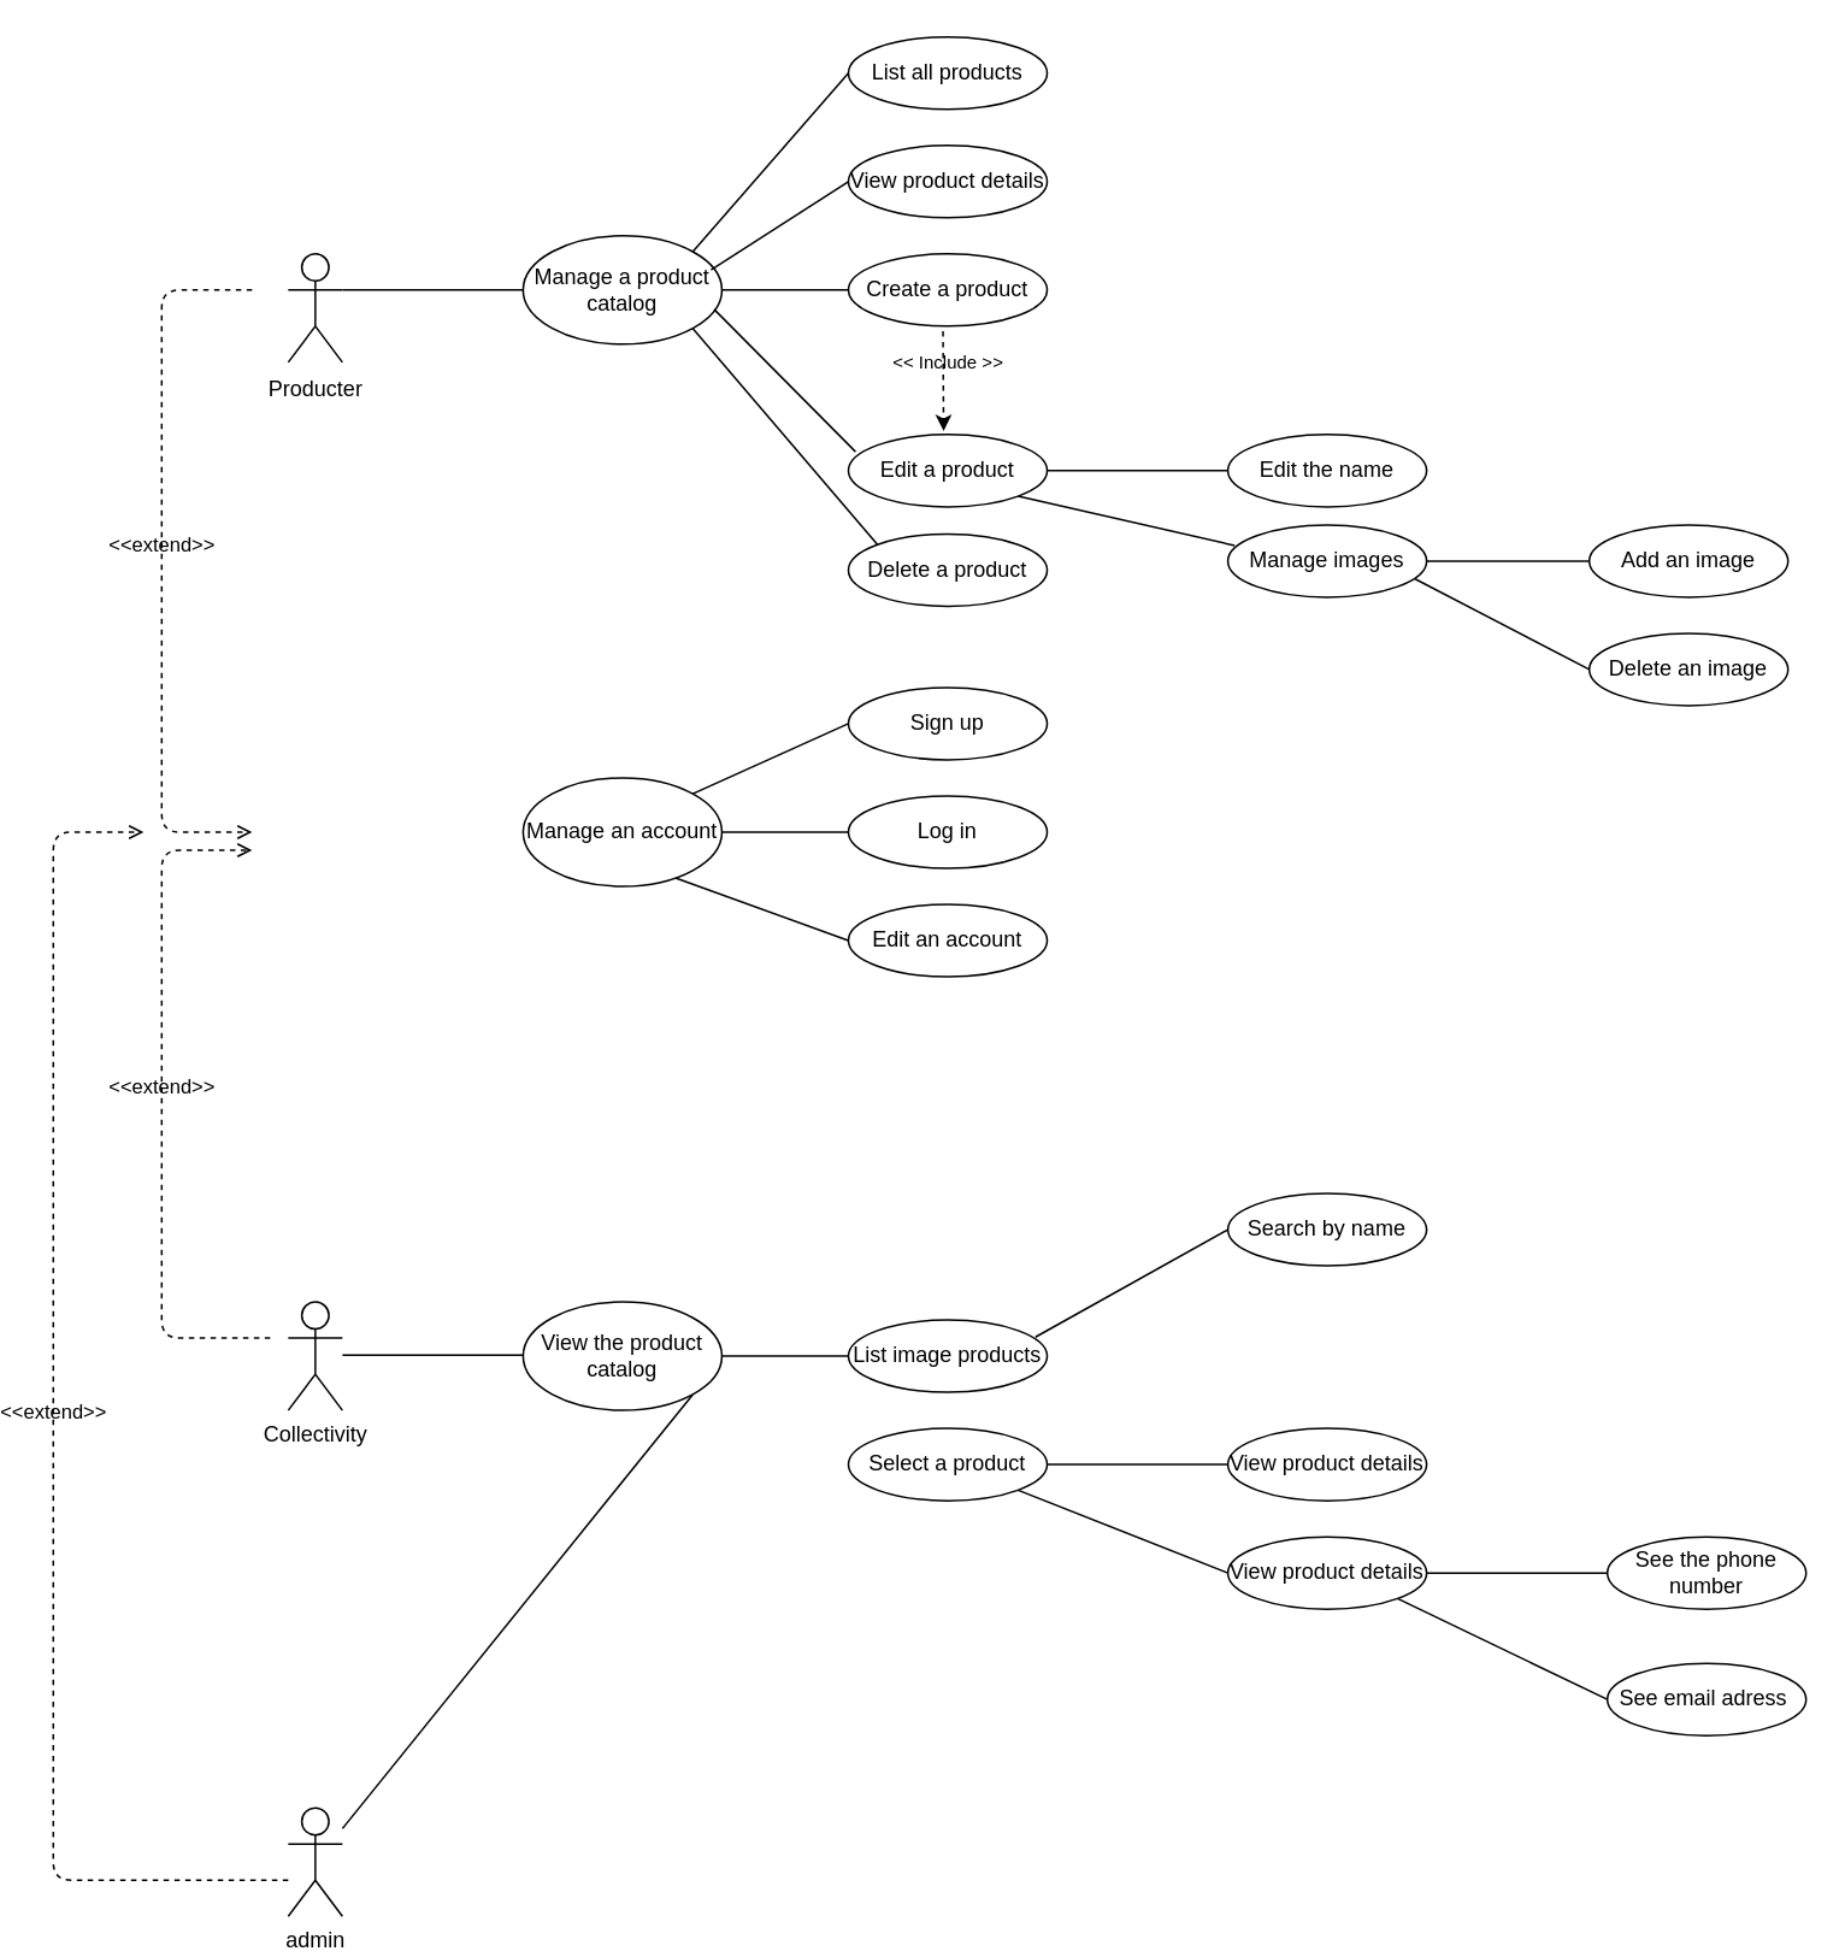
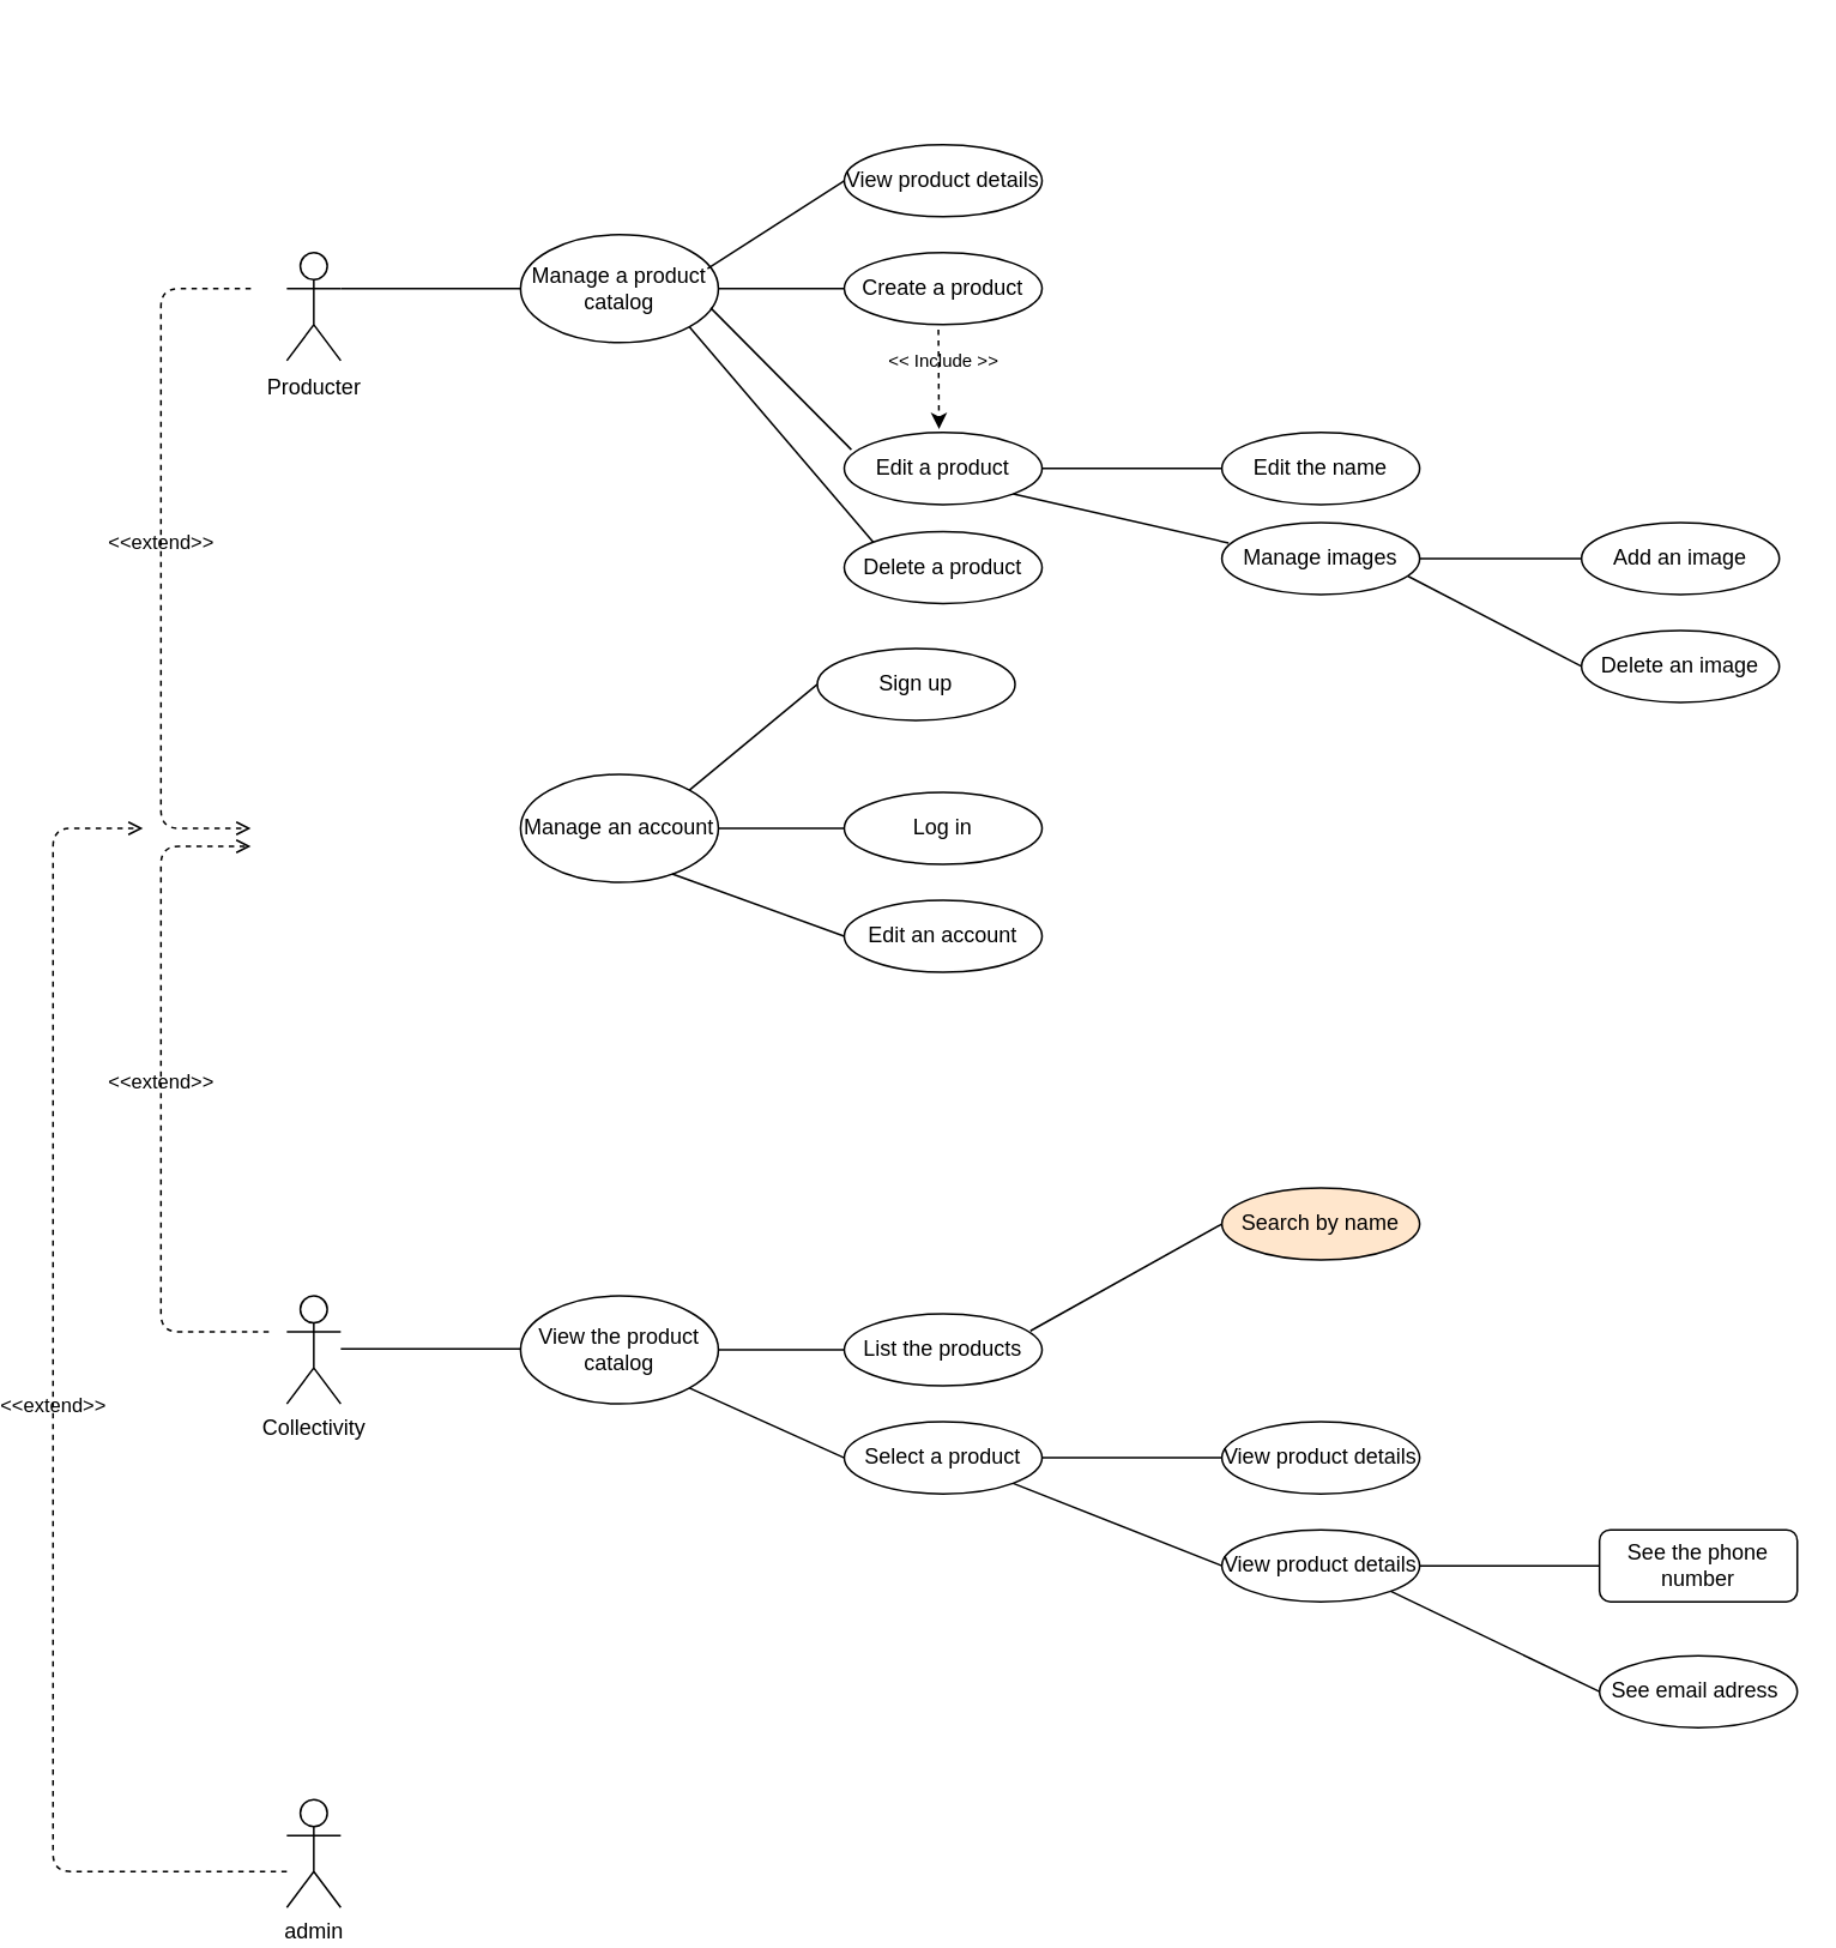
  <mxCell id="0" />
  <mxCell id="1" parent="0" />
  <mxCell id="2" value="" style="shape=umlActor;verticalLabelPosition=bottom;verticalAlign=top;html=1;outlineConnect=0;" parent="1" vertex="1"><mxGeometry x="150" y="140" width="30" height="60" as="geometry" /></mxCell>
  <mxCell id="3" value="Collectivity" style="shape=umlActor;verticalLabelPosition=bottom;verticalAlign=top;html=1;outlineConnect=0;" parent="1" vertex="1"><mxGeometry x="150" y="720" width="30" height="60" as="geometry" /></mxCell>
  <mxCell id="4" value="Producter" style="text;html=1;align=center;verticalAlign=middle;resizable=0;points=[];autosize=1;strokeColor=none;fillColor=none;" parent="1" vertex="1"><mxGeometry x="125" y="200" width="80" height="30" as="geometry" /></mxCell>
  <mxCell id="5" value="Manage an account" style="ellipse;whiteSpace=wrap;html=1;" parent="1" vertex="1"><mxGeometry x="280" y="430" width="110" height="60" as="geometry" /></mxCell>
  <mxCell id="6" value="" style="endArrow=none;html=1;exitX=1;exitY=0.333;exitDx=0;exitDy=0;exitPerimeter=0;" parent="1" source="2" edge="1"><mxGeometry width="50" height="50" relative="1" as="geometry"><mxPoint x="380" y="390" as="sourcePoint" /><mxPoint x="280" y="160" as="targetPoint" /></mxGeometry></mxCell>
  <mxCell id="7" value="Manage a product catalog" style="ellipse;whiteSpace=wrap;html=1;" parent="1" vertex="1"><mxGeometry x="280" y="130" width="110" height="60" as="geometry" /></mxCell>
  <mxCell id="8" value="View the product catalog" style="ellipse;whiteSpace=wrap;html=1;" parent="1" vertex="1"><mxGeometry x="280" y="720" width="110" height="60" as="geometry" /></mxCell>
  <mxCell id="9" value="" style="endArrow=none;html=1;exitX=1;exitY=0.333;exitDx=0;exitDy=0;exitPerimeter=0;" parent="1" edge="1"><mxGeometry width="50" height="50" relative="1" as="geometry"><mxPoint x="180" y="749.41" as="sourcePoint" /><mxPoint x="280" y="749.41" as="targetPoint" /></mxGeometry></mxCell>
- <mxCell id="10" value="" style="endArrow=none;html=1;exitX=1;exitY=0;exitDx=0;exitDy=0;entryX=0;entryY=0.5;entryDx=0;entryDy=0;" parent="1" source="7" target="11" edge="1"><mxGeometry width="50" height="50" relative="1" as="geometry"><mxPoint x="385" y="150" as="sourcePoint" /><mxPoint x="460" y="100" as="targetPoint" /></mxGeometry></mxCell>
- <mxCell id="11" value="List all products" style="ellipse;whiteSpace=wrap;html=1;" parent="1" vertex="1"><mxGeometry x="460" y="20" width="110" height="40" as="geometry" /></mxCell>
  <mxCell id="12" value="" style="endArrow=none;html=1;exitX=1;exitY=0;exitDx=0;exitDy=0;entryX=0;entryY=0.5;entryDx=0;entryDy=0;" parent="1" target="13" edge="1"><mxGeometry width="50" height="50" relative="1" as="geometry"><mxPoint x="383.961" y="148.825" as="sourcePoint" /><mxPoint x="470" y="140" as="targetPoint" /></mxGeometry></mxCell>
  <mxCell id="13" value="View product details" style="ellipse;whiteSpace=wrap;html=1;" parent="1" vertex="1"><mxGeometry x="460" y="80" width="110" height="40" as="geometry" /></mxCell>
  <mxCell id="14" value="" style="endArrow=none;html=1;exitX=1;exitY=0.5;exitDx=0;exitDy=0;entryX=0;entryY=0.5;entryDx=0;entryDy=0;" parent="1" source="7" target="15" edge="1"><mxGeometry width="50" height="50" relative="1" as="geometry"><mxPoint x="383.961" y="148.825" as="sourcePoint" /><mxPoint x="460" y="160" as="targetPoint" /></mxGeometry></mxCell>
  <mxCell id="15" value="Create a product" style="ellipse;whiteSpace=wrap;html=1;" parent="1" vertex="1"><mxGeometry x="460" y="140" width="110" height="40" as="geometry" /></mxCell>
  <mxCell id="16" value="" style="endArrow=none;html=1;entryX=0.036;entryY=0.238;entryDx=0;entryDy=0;entryPerimeter=0;exitX=0.961;exitY=0.678;exitDx=0;exitDy=0;exitPerimeter=0;" parent="1" source="7" target="17" edge="1"><mxGeometry width="50" height="50" relative="1" as="geometry"><mxPoint x="400" y="170" as="sourcePoint" /><mxPoint x="460" y="210" as="targetPoint" /></mxGeometry></mxCell>
  <mxCell id="17" value="Edit a product" style="ellipse;whiteSpace=wrap;html=1;" parent="1" vertex="1"><mxGeometry x="460" y="240" width="110" height="40" as="geometry" /></mxCell>
  <mxCell id="18" value="" style="endArrow=none;html=1;exitX=1;exitY=1;exitDx=0;exitDy=0;entryX=0;entryY=0;entryDx=0;entryDy=0;" parent="1" source="7" target="19" edge="1"><mxGeometry width="50" height="50" relative="1" as="geometry"><mxPoint x="387.093" y="189.309" as="sourcePoint" /><mxPoint x="440" y="250" as="targetPoint" /></mxGeometry></mxCell>
  <mxCell id="19" value="Delete a product" style="ellipse;whiteSpace=wrap;html=1;" parent="1" vertex="1"><mxGeometry x="460" y="295" width="110" height="40" as="geometry" /></mxCell>
  <mxCell id="20" value="" style="endArrow=none;html=1;entryX=0;entryY=0.5;entryDx=0;entryDy=0;" parent="1" source="17" target="21" edge="1"><mxGeometry width="50" height="50" relative="1" as="geometry"><mxPoint x="560" y="240" as="sourcePoint" /><mxPoint x="660" y="200" as="targetPoint" /></mxGeometry></mxCell>
  <mxCell id="21" value="Edit the name" style="ellipse;whiteSpace=wrap;html=1;" parent="1" vertex="1"><mxGeometry x="670" y="240" width="110" height="40" as="geometry" /></mxCell>
  <mxCell id="22" value="" style="endArrow=none;html=1;entryX=0.034;entryY=0.285;entryDx=0;entryDy=0;entryPerimeter=0;exitX=1;exitY=1;exitDx=0;exitDy=0;" parent="1" source="17" target="23" edge="1"><mxGeometry width="50" height="50" relative="1" as="geometry"><mxPoint x="560" y="240" as="sourcePoint" /><mxPoint x="640" y="260" as="targetPoint" /></mxGeometry></mxCell>
  <mxCell id="23" value="Manage images" style="ellipse;whiteSpace=wrap;html=1;" parent="1" vertex="1"><mxGeometry x="670" y="290" width="110" height="40" as="geometry" /></mxCell>
  <mxCell id="24" value="" style="endArrow=none;html=1;entryX=0;entryY=0.5;entryDx=0;entryDy=0;exitX=1;exitY=0.5;exitDx=0;exitDy=0;" parent="1" source="23" target="25" edge="1"><mxGeometry width="50" height="50" relative="1" as="geometry"><mxPoint x="790" y="300" as="sourcePoint" /><mxPoint x="870" y="299" as="targetPoint" /></mxGeometry></mxCell>
  <mxCell id="25" value="Add an image" style="ellipse;whiteSpace=wrap;html=1;" parent="1" vertex="1"><mxGeometry x="870" y="290" width="110" height="40" as="geometry" /></mxCell>
  <mxCell id="26" value="" style="endArrow=none;html=1;exitX=0.942;exitY=0.747;exitDx=0;exitDy=0;exitPerimeter=0;entryX=0;entryY=0.5;entryDx=0;entryDy=0;" parent="1" source="23" target="27" edge="1"><mxGeometry width="50" height="50" relative="1" as="geometry"><mxPoint x="790" y="310" as="sourcePoint" /><mxPoint x="870" y="350" as="targetPoint" /></mxGeometry></mxCell>
  <mxCell id="27" value="Delete an image" style="ellipse;whiteSpace=wrap;html=1;" parent="1" vertex="1"><mxGeometry x="870" y="350" width="110" height="40" as="geometry" /></mxCell>
  <mxCell id="28" value="&lt;font style=&quot;font-size: 10px;&quot;&gt;&amp;lt;&amp;lt; Include &amp;gt;&amp;gt;&lt;/font&gt;" style="text;html=1;align=center;verticalAlign=middle;resizable=0;points=[];autosize=1;strokeColor=none;fillColor=none;strokeWidth=0;spacing=0;" parent="1" vertex="1"><mxGeometry x="475" y="190" width="80" height="20" as="geometry" /></mxCell>
  <mxCell id="29" value="" style="endArrow=classic;html=1;fontSize=10;exitX=0.476;exitY=1.069;exitDx=0;exitDy=0;exitPerimeter=0;entryX=0.479;entryY=-0.049;entryDx=0;entryDy=0;entryPerimeter=0;dashed=1;" parent="1" source="15" target="17" edge="1"><mxGeometry width="50" height="50" relative="1" as="geometry"><mxPoint x="550" y="220" as="sourcePoint" /><mxPoint x="600" y="170" as="targetPoint" /></mxGeometry></mxCell>
  <mxCell id="30" value="" style="endArrow=none;html=1;entryX=0;entryY=0.5;entryDx=0;entryDy=0;exitX=1;exitY=0;exitDx=0;exitDy=0;" parent="1" source="5" target="31" edge="1"><mxGeometry width="50" height="50" relative="1" as="geometry"><mxPoint x="380" y="440" as="sourcePoint" /><mxPoint x="460" y="410" as="targetPoint" /></mxGeometry></mxCell>
- <mxCell id="31" value="Sign up" style="ellipse;whiteSpace=wrap;html=1;" parent="1" vertex="1"><mxGeometry x="460" y="380" width="110" height="40" as="geometry" /></mxCell>
+ <mxCell id="31" value="Sign up" style="ellipse;whiteSpace=wrap;html=1;" parent="1" vertex="1"><mxGeometry x="445" y="360" width="110" height="40" as="geometry" /></mxCell>
  <mxCell id="32" value="" style="endArrow=none;html=1;exitX=1;exitY=0.5;exitDx=0;exitDy=0;entryX=0;entryY=0.5;entryDx=0;entryDy=0;" parent="1" source="5" target="33" edge="1"><mxGeometry width="50" height="50" relative="1" as="geometry"><mxPoint x="383.891" y="448.787" as="sourcePoint" /><mxPoint x="460" y="460" as="targetPoint" /></mxGeometry></mxCell>
  <mxCell id="33" value="Log in" style="ellipse;whiteSpace=wrap;html=1;" parent="1" vertex="1"><mxGeometry x="460" y="440" width="110" height="40" as="geometry" /></mxCell>
  <mxCell id="34" value="" style="endArrow=none;html=1;exitX=0.766;exitY=0.922;exitDx=0;exitDy=0;exitPerimeter=0;" parent="1" source="5" edge="1"><mxGeometry width="50" height="50" relative="1" as="geometry"><mxPoint x="373.891" y="489.997" as="sourcePoint" /><mxPoint x="460" y="520" as="targetPoint" /></mxGeometry></mxCell>
  <mxCell id="35" value="Edit an account" style="ellipse;whiteSpace=wrap;html=1;" parent="1" vertex="1"><mxGeometry x="460" y="500" width="110" height="40" as="geometry" /></mxCell>
  <mxCell id="36" value="" style="endArrow=none;html=1;exitX=1;exitY=0.5;exitDx=0;exitDy=0;entryX=0;entryY=0.5;entryDx=0;entryDy=0;" parent="1" source="8" target="37" edge="1"><mxGeometry width="50" height="50" relative="1" as="geometry"><mxPoint x="388.891" y="738.787" as="sourcePoint" /><mxPoint x="460" y="750" as="targetPoint" /><Array as="points"><mxPoint x="420" y="750" /></Array></mxGeometry></mxCell>
- <mxCell id="37" value="List image products" style="ellipse;whiteSpace=wrap;html=1;" parent="1" vertex="1"><mxGeometry x="460" y="730" width="110" height="40" as="geometry" /></mxCell>
- <mxCell id="38" value="" style="endArrow=none;html=1;exitX=1;exitY=1;exitDx=0;exitDy=0;" parent="1" source="8" target="50" edge="1"><mxGeometry width="50" height="50" relative="1" as="geometry"><mxPoint x="379" y="770" as="sourcePoint" /><mxPoint x="450" y="800" as="targetPoint" /></mxGeometry></mxCell>
+ <mxCell id="37" value="List the products" style="ellipse;whiteSpace=wrap;html=1;" parent="1" vertex="1"><mxGeometry x="460" y="730" width="110" height="40" as="geometry" /></mxCell>
+ <mxCell id="38" value="" style="endArrow=none;html=1;entryX=0;entryY=0.5;entryDx=0;entryDy=0;exitX=1;exitY=1;exitDx=0;exitDy=0;" parent="1" source="8" target="39" edge="1"><mxGeometry width="50" height="50" relative="1" as="geometry"><mxPoint x="379" y="770" as="sourcePoint" /><mxPoint x="450" y="800" as="targetPoint" /></mxGeometry></mxCell>
  <mxCell id="39" value="Select a product" style="ellipse;whiteSpace=wrap;html=1;" parent="1" vertex="1"><mxGeometry x="460" y="790" width="110" height="40" as="geometry" /></mxCell>
  <mxCell id="40" value="" style="endArrow=none;html=1;exitX=0.941;exitY=0.236;exitDx=0;exitDy=0;exitPerimeter=0;entryX=0;entryY=0.5;entryDx=0;entryDy=0;" parent="1" source="37" target="41" edge="1"><mxGeometry width="50" height="50" relative="1" as="geometry"><mxPoint x="570.001" y="741.213" as="sourcePoint" /><mxPoint x="670" y="690" as="targetPoint" /></mxGeometry></mxCell>
- <mxCell id="41" value="Search by name" style="ellipse;whiteSpace=wrap;html=1;" parent="1" vertex="1"><mxGeometry x="670" y="660" width="110" height="40" as="geometry" /></mxCell>
+ <mxCell id="41" value="Search by name" style="ellipse;whiteSpace=wrap;html=1;fillColor=#ffe6cc;" parent="1" vertex="1"><mxGeometry x="670" y="660" width="110" height="40" as="geometry" /></mxCell>
  <mxCell id="42" value="" style="endArrow=none;html=1;entryX=0;entryY=0.5;entryDx=0;entryDy=0;exitX=1;exitY=0.5;exitDx=0;exitDy=0;" parent="1" source="39" target="43" edge="1"><mxGeometry width="50" height="50" relative="1" as="geometry"><mxPoint x="590" y="810" as="sourcePoint" /><mxPoint x="670" y="810" as="targetPoint" /></mxGeometry></mxCell>
  <mxCell id="43" value="View product details" style="ellipse;whiteSpace=wrap;html=1;" parent="1" vertex="1"><mxGeometry x="670" y="790" width="110" height="40" as="geometry" /></mxCell>
  <mxCell id="44" value="" style="endArrow=none;html=1;exitX=1;exitY=1;exitDx=0;exitDy=0;entryX=0;entryY=0.5;entryDx=0;entryDy=0;" parent="1" source="39" target="45" edge="1"><mxGeometry width="50" height="50" relative="1" as="geometry"><mxPoint x="570" y="829" as="sourcePoint" /><mxPoint x="670" y="860" as="targetPoint" /></mxGeometry></mxCell>
  <mxCell id="45" value="View product details" style="ellipse;whiteSpace=wrap;html=1;" parent="1" vertex="1"><mxGeometry x="670" y="850" width="110" height="40" as="geometry" /></mxCell>
  <mxCell id="46" value="" style="endArrow=none;html=1;entryX=0;entryY=0.5;entryDx=0;entryDy=0;" parent="1" source="45" target="47" edge="1"><mxGeometry width="50" height="50" relative="1" as="geometry"><mxPoint x="780" y="869.41" as="sourcePoint" /><mxPoint x="880" y="869.41" as="targetPoint" /></mxGeometry></mxCell>
- <mxCell id="47" value="See the phone number" style="ellipse;whiteSpace=wrap;html=1;" parent="1" vertex="1"><mxGeometry x="880" y="850" width="110" height="40" as="geometry" /></mxCell>
+ <mxCell id="47" value="See the phone number" style="whiteSpace=wrap;html=1;rounded=1;" parent="1" vertex="1"><mxGeometry x="880" y="850" width="110" height="40" as="geometry" /></mxCell>
  <mxCell id="48" value="" style="endArrow=none;html=1;exitX=1;exitY=1;exitDx=0;exitDy=0;entryX=0;entryY=0.5;entryDx=0;entryDy=0;" parent="1" source="45" target="49" edge="1"><mxGeometry width="50" height="50" relative="1" as="geometry"><mxPoint x="790" y="880" as="sourcePoint" /><mxPoint x="880" y="940" as="targetPoint" /></mxGeometry></mxCell>
  <mxCell id="49" value="See email adress&amp;nbsp;" style="ellipse;whiteSpace=wrap;html=1;" parent="1" vertex="1"><mxGeometry x="880" y="920" width="110" height="40" as="geometry" /></mxCell>
  <mxCell id="50" value="admin" style="shape=umlActor;verticalLabelPosition=bottom;verticalAlign=top;html=1;outlineConnect=0;" vertex="1" parent="1"><mxGeometry x="150" y="1000" width="30" height="60" as="geometry" /></mxCell>
  <mxCell id="51" value="&amp;lt;&amp;lt;extend&amp;gt;&amp;gt;" style="html=1;verticalAlign=bottom;labelBackgroundColor=none;endArrow=open;endFill=0;dashed=1;" edge="1" parent="1"><mxGeometry width="160" relative="1" as="geometry"><mxPoint x="150" y="1040" as="sourcePoint" /><mxPoint x="70" y="460" as="targetPoint" /><Array as="points"><mxPoint x="20" y="1040" /><mxPoint x="20" y="460" /></Array></mxGeometry></mxCell>
  <mxCell id="52" value="&amp;lt;&amp;lt;extend&amp;gt;&amp;gt;" style="html=1;verticalAlign=bottom;labelBackgroundColor=none;endArrow=open;endFill=0;dashed=1;" edge="1" parent="1"><mxGeometry width="160" relative="1" as="geometry"><mxPoint x="140" y="740" as="sourcePoint" /><mxPoint x="130" y="470" as="targetPoint" /><Array as="points"><mxPoint x="80" y="740" /><mxPoint x="80" y="470" /></Array></mxGeometry></mxCell>
  <mxCell id="53" value="&amp;lt;&amp;lt;extend&amp;gt;&amp;gt;" style="html=1;verticalAlign=bottom;labelBackgroundColor=none;endArrow=open;endFill=0;dashed=1;" edge="1" parent="1"><mxGeometry width="160" relative="1" as="geometry"><mxPoint x="130" y="160" as="sourcePoint" /><mxPoint x="130" y="460" as="targetPoint" /><Array as="points"><mxPoint x="80" y="160" /><mxPoint x="80" y="460" /></Array></mxGeometry></mxCell>
